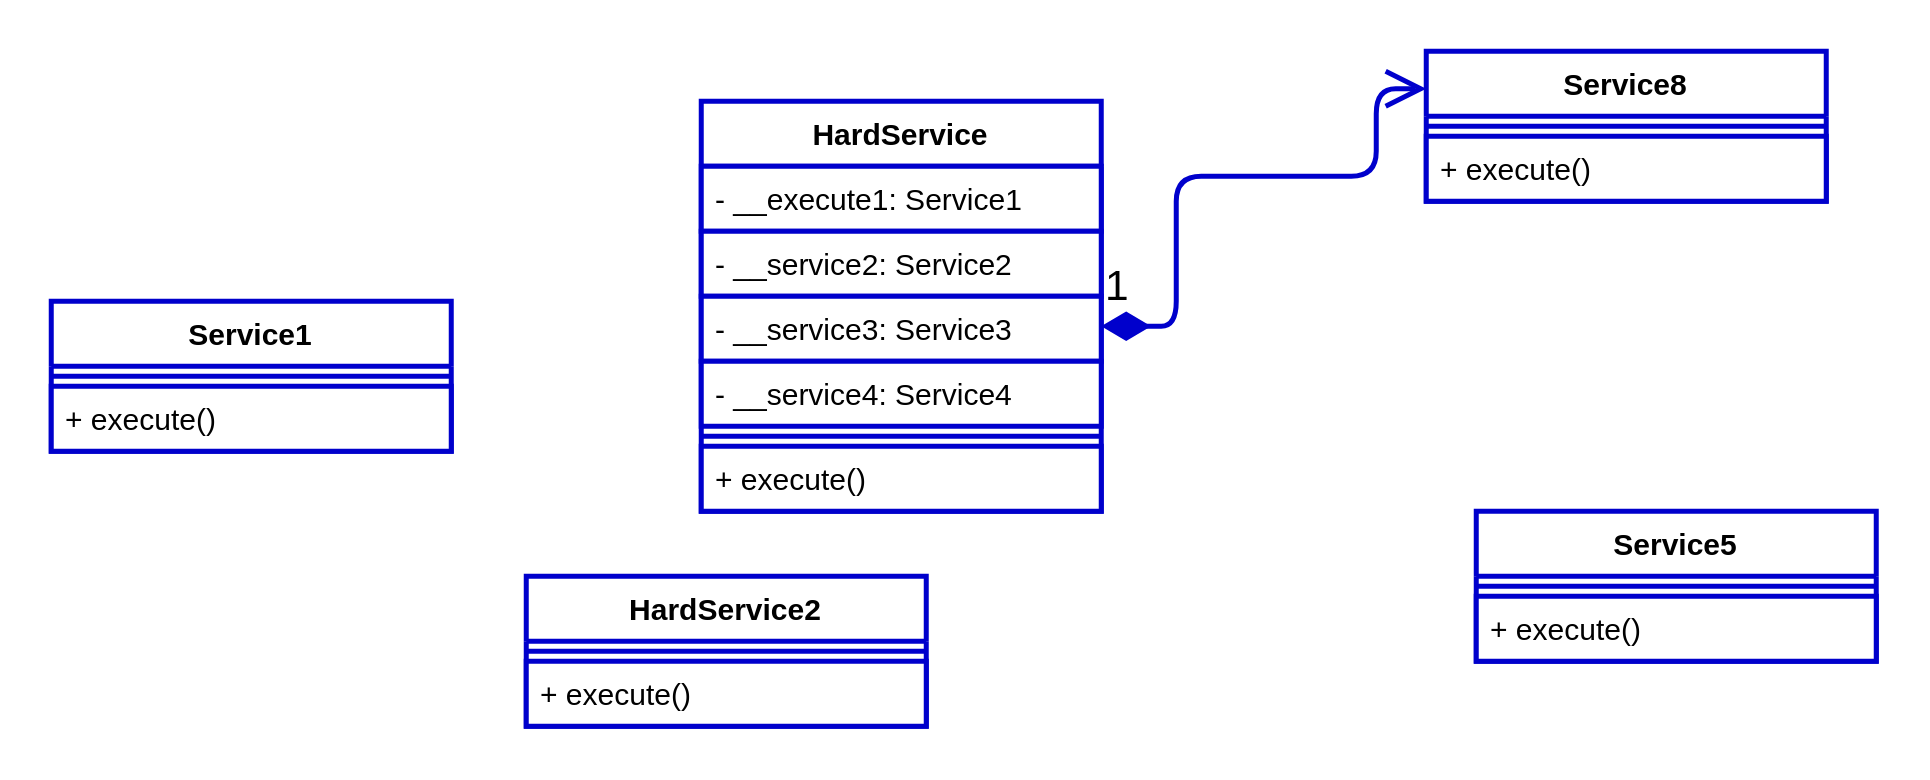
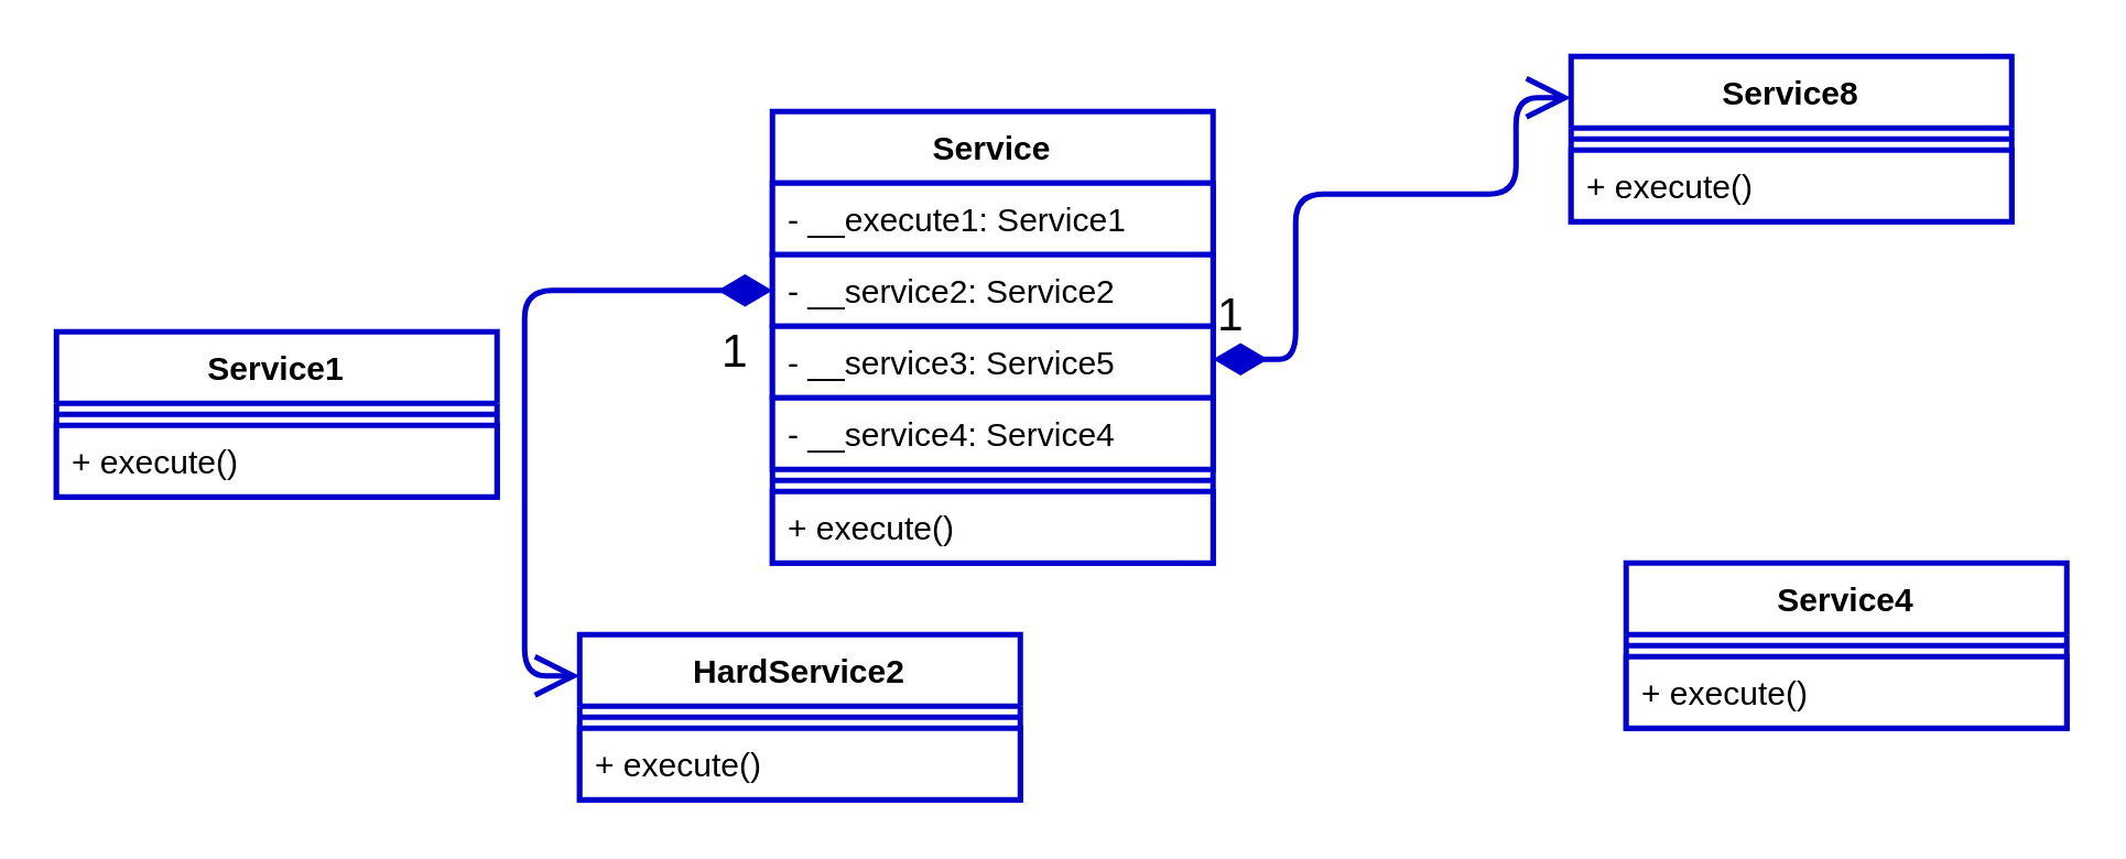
  <mxCell id="0" />
  <mxCell id="1" parent="0" />
- <mxCell id="2" value="HardService" style="swimlane;fontStyle=1;align=center;verticalAlign=top;childLayout=stackLayout;horizontal=1;startSize=26;horizontalStack=0;resizeParent=1;resizeParentMax=0;resizeLast=0;collapsible=1;marginBottom=0;fontColor=#000000;strokeColor=#0000CC;strokeWidth=2;fillColor=#FFFFFF;" parent="1" vertex="1"><mxGeometry x="280" y="40" width="160" height="164" as="geometry" /></mxCell>
+ <mxCell id="2" value="Service" style="swimlane;fontStyle=1;align=center;verticalAlign=top;childLayout=stackLayout;horizontal=1;startSize=26;horizontalStack=0;resizeParent=1;resizeParentMax=0;resizeLast=0;collapsible=1;marginBottom=0;fontColor=#000000;strokeColor=#0000CC;strokeWidth=2;fillColor=#FFFFFF;" parent="1" vertex="1"><mxGeometry x="280" y="40" width="160" height="164" as="geometry" /></mxCell>
  <mxCell id="3" value="- __execute1: Service1" style="text;align=left;verticalAlign=top;spacingLeft=4;spacingRight=4;overflow=hidden;rotatable=0;points=[[0,0.5],[1,0.5]];portConstraint=eastwest;fontColor=#000000;strokeColor=#0000CC;strokeWidth=2;fillColor=#FFFFFF;" parent="2" vertex="1"><mxGeometry y="26" width="160" height="26" as="geometry" /></mxCell>
  <mxCell id="4" value="- __service2: Service2" style="text;align=left;verticalAlign=top;spacingLeft=4;spacingRight=4;overflow=hidden;rotatable=0;points=[[0,0.5],[1,0.5]];portConstraint=eastwest;fontColor=#000000;strokeColor=#0000CC;strokeWidth=2;fillColor=#FFFFFF;" parent="2" vertex="1"><mxGeometry y="52" width="160" height="26" as="geometry" /></mxCell>
- <mxCell id="5" value="- __service3: Service3" style="text;align=left;verticalAlign=top;spacingLeft=4;spacingRight=4;overflow=hidden;rotatable=0;points=[[0,0.5],[1,0.5]];portConstraint=eastwest;fontColor=#000000;strokeColor=#0000CC;strokeWidth=2;fillColor=#FFFFFF;" parent="2" vertex="1"><mxGeometry y="78" width="160" height="26" as="geometry" /></mxCell>
+ <mxCell id="5" value="- __service3: Service5" style="text;align=left;verticalAlign=top;spacingLeft=4;spacingRight=4;overflow=hidden;rotatable=0;points=[[0,0.5],[1,0.5]];portConstraint=eastwest;fontColor=#000000;strokeColor=#0000CC;strokeWidth=2;fillColor=#FFFFFF;" parent="2" vertex="1"><mxGeometry y="78" width="160" height="26" as="geometry" /></mxCell>
  <mxCell id="6" value="- __service4: Service4" style="text;align=left;verticalAlign=top;spacingLeft=4;spacingRight=4;overflow=hidden;rotatable=0;points=[[0,0.5],[1,0.5]];portConstraint=eastwest;fontColor=#000000;strokeColor=#0000CC;strokeWidth=2;fillColor=#FFFFFF;" parent="2" vertex="1"><mxGeometry y="104" width="160" height="26" as="geometry" /></mxCell>
  <mxCell id="7" value="" style="line;strokeWidth=2;align=left;verticalAlign=middle;spacingTop=-1;spacingLeft=3;spacingRight=3;rotatable=0;labelPosition=right;points=[];portConstraint=eastwest;fontColor=#000000;strokeColor=#0000CC;fillColor=#FFFFFF;" parent="2" vertex="1"><mxGeometry y="130" width="160" height="8" as="geometry" /></mxCell>
  <mxCell id="8" value="+ execute()" style="text;align=left;verticalAlign=top;spacingLeft=4;spacingRight=4;overflow=hidden;rotatable=0;points=[[0,0.5],[1,0.5]];portConstraint=eastwest;fontColor=#000000;strokeColor=#0000CC;strokeWidth=2;fillColor=#FFFFFF;" parent="2" vertex="1"><mxGeometry y="138" width="160" height="26" as="geometry" /></mxCell>
+ <mxCell id="9" value="1" style="endArrow=open;html=1;endSize=12;startArrow=diamondThin;startSize=14;startFill=1;edgeStyle=orthogonalEdgeStyle;align=left;verticalAlign=bottom;strokeColor=#0000CC;strokeWidth=2;exitX=0;exitY=0.5;exitDx=0;exitDy=0;entryX=0;entryY=0.25;entryDx=0;entryDy=0;fontSize=17;labelBackgroundColor=none;fontColor=#000000;" parent="1" source="4" target="20" edge="1"><mxGeometry y="70" relative="1" as="geometry"><mxPoint x="220" y="100" as="sourcePoint" /><mxPoint x="260" y="320" as="targetPoint" /><Array as="points"><mxPoint x="190" y="105" /></Array><mxPoint as="offset" /></mxGeometry></mxCell>
  <mxCell id="10" value="1" style="endArrow=open;html=1;endSize=12;startArrow=diamondThin;startSize=14;startFill=1;edgeStyle=orthogonalEdgeStyle;align=left;verticalAlign=bottom;strokeColor=#0000CC;strokeWidth=2;entryX=0;entryY=0.25;entryDx=0;entryDy=0;fontSize=17;labelBackgroundColor=none;fontColor=#000000;" parent="1" target="11" edge="1"><mxGeometry x="-1" y="3" relative="1" as="geometry"><mxPoint x="440" as="sourcePoint" y="130" /><mxPoint x="430" y="360" as="targetPoint" /><Array as="points"><mxPoint x="470" y="130" /><mxPoint x="470" y="70" /><mxPoint x="550" y="70" /></Array></mxGeometry></mxCell>
  <mxCell id="11" value="Service8" style="swimlane;fontStyle=1;align=center;verticalAlign=top;childLayout=stackLayout;horizontal=1;startSize=26;horizontalStack=0;resizeParent=1;resizeParentMax=0;resizeLast=0;collapsible=1;marginBottom=0;fontColor=#000000;strokeColor=#0000CC;strokeWidth=2;fillColor=#FFFFFF;" parent="1" vertex="1"><mxGeometry x="570" y="20" width="160" height="60" as="geometry" /></mxCell>
  <mxCell id="12" value="" style="line;strokeWidth=2;align=left;verticalAlign=middle;spacingTop=-1;spacingLeft=3;spacingRight=3;rotatable=0;labelPosition=right;points=[];portConstraint=eastwest;fontColor=#000000;strokeColor=#0000CC;fillColor=#FFFFFF;" parent="11" vertex="1"><mxGeometry y="26" width="160" height="8" as="geometry" /></mxCell>
  <mxCell id="13" value="+ execute()" style="text;align=left;verticalAlign=top;spacingLeft=4;spacingRight=4;overflow=hidden;rotatable=0;points=[[0,0.5],[1,0.5]];portConstraint=eastwest;fontColor=#000000;strokeColor=#0000CC;strokeWidth=2;fillColor=#FFFFFF;" parent="11" vertex="1"><mxGeometry y="34" width="160" height="26" as="geometry" /></mxCell>
- <mxCell id="14" value="Service5" style="swimlane;fontStyle=1;align=center;verticalAlign=top;childLayout=stackLayout;horizontal=1;startSize=26;horizontalStack=0;resizeParent=1;resizeParentMax=0;resizeLast=0;collapsible=1;marginBottom=0;fontColor=#000000;strokeColor=#0000CC;strokeWidth=2;fillColor=#FFFFFF;" parent="1" vertex="1"><mxGeometry x="590" y="204" width="160" height="60" as="geometry" /></mxCell>
+ <mxCell id="14" value="Service4" style="swimlane;fontStyle=1;align=center;verticalAlign=top;childLayout=stackLayout;horizontal=1;startSize=26;horizontalStack=0;resizeParent=1;resizeParentMax=0;resizeLast=0;collapsible=1;marginBottom=0;fontColor=#000000;strokeColor=#0000CC;strokeWidth=2;fillColor=#FFFFFF;" parent="1" vertex="1"><mxGeometry x="590" y="204" width="160" height="60" as="geometry" /></mxCell>
  <mxCell id="15" value="" style="line;strokeWidth=2;align=left;verticalAlign=middle;spacingTop=-1;spacingLeft=3;spacingRight=3;rotatable=0;labelPosition=right;points=[];portConstraint=eastwest;fontColor=#000000;strokeColor=#0000CC;fillColor=#FFFFFF;" parent="14" vertex="1"><mxGeometry y="26" width="160" height="8" as="geometry" /></mxCell>
  <mxCell id="16" value="+ execute()" style="text;align=left;verticalAlign=top;spacingLeft=4;spacingRight=4;overflow=hidden;rotatable=0;points=[[0,0.5],[1,0.5]];portConstraint=eastwest;fontColor=#000000;strokeColor=#0000CC;strokeWidth=2;fillColor=#FFFFFF;" parent="14" vertex="1"><mxGeometry y="34" width="160" height="26" as="geometry" /></mxCell>
  <mxCell id="17" value="Service1" style="swimlane;fontStyle=1;align=center;verticalAlign=top;childLayout=stackLayout;horizontal=1;startSize=26;horizontalStack=0;resizeParent=1;resizeParentMax=0;resizeLast=0;collapsible=1;marginBottom=0;fontColor=#000000;strokeColor=#0000CC;strokeWidth=2;fillColor=#FFFFFF;" parent="1" vertex="1"><mxGeometry x="20" y="120" width="160" height="60" as="geometry" /></mxCell>
  <mxCell id="18" value="" style="line;strokeWidth=2;align=left;verticalAlign=middle;spacingTop=-1;spacingLeft=3;spacingRight=3;rotatable=0;labelPosition=right;points=[];portConstraint=eastwest;fontColor=#000000;strokeColor=#0000CC;fillColor=#FFFFFF;" parent="17" vertex="1"><mxGeometry y="26" width="160" height="8" as="geometry" /></mxCell>
  <mxCell id="19" value="+ execute()" style="text;align=left;verticalAlign=top;spacingLeft=4;spacingRight=4;overflow=hidden;rotatable=0;points=[[0,0.5],[1,0.5]];portConstraint=eastwest;fontColor=#000000;strokeColor=#0000CC;strokeWidth=2;fillColor=#FFFFFF;" parent="17" vertex="1"><mxGeometry y="34" width="160" height="26" as="geometry" /></mxCell>
  <mxCell id="20" value="HardService2" style="swimlane;fontStyle=1;align=center;verticalAlign=top;childLayout=stackLayout;horizontal=1;startSize=26;horizontalStack=0;resizeParent=1;resizeParentMax=0;resizeLast=0;collapsible=1;marginBottom=0;fontColor=#000000;strokeColor=#0000CC;strokeWidth=2;fillColor=#FFFFFF;" parent="1" vertex="1"><mxGeometry x="210" y="230" width="160" height="60" as="geometry" /></mxCell>
  <mxCell id="21" value="" style="line;strokeWidth=2;align=left;verticalAlign=middle;spacingTop=-1;spacingLeft=3;spacingRight=3;rotatable=0;labelPosition=right;points=[];portConstraint=eastwest;fontColor=#000000;strokeColor=#0000CC;fillColor=#FFFFFF;" parent="20" vertex="1"><mxGeometry y="26" width="160" height="8" as="geometry" /></mxCell>
  <mxCell id="22" value="+ execute()" style="text;align=left;verticalAlign=top;spacingLeft=4;spacingRight=4;overflow=hidden;rotatable=0;points=[[0,0.5],[1,0.5]];portConstraint=eastwest;fontColor=#000000;strokeColor=#0000CC;strokeWidth=2;fillColor=#FFFFFF;" parent="20" vertex="1"><mxGeometry y="34" width="160" height="26" as="geometry" /></mxCell>
